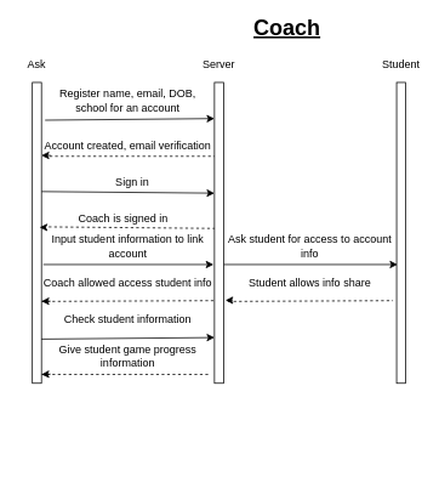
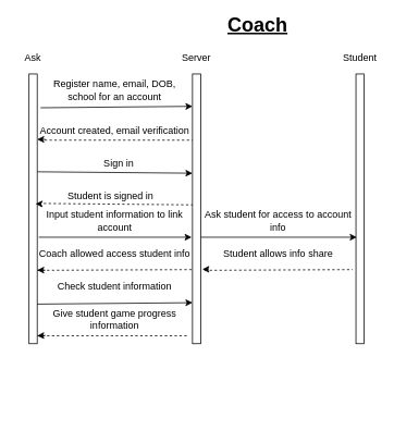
  <mxCell id="0" />
  <mxCell id="1" parent="0" />
  <mxCell id="2" value="" style="endArrow=classic;html=1;exitX=1.4;exitY=0.047;exitDx=0;exitDy=0;exitPerimeter=0;entryX=0;entryY=0.045;entryDx=0;entryDy=0;entryPerimeter=0;" parent="1" edge="1"><mxGeometry width="50" height="50" relative="1" as="geometry"><mxPoint x="49" y="131.36" as="sourcePoint" /><mxPoint x="235" y="129.6" as="targetPoint" /></mxGeometry></mxCell>
  <mxCell id="3" value="Ask" style="text;html=1;strokeColor=none;fillColor=none;align=center;verticalAlign=middle;whiteSpace=wrap;rounded=0;" parent="1" vertex="1"><mxGeometry x="20" y="60" width="40" height="20" as="geometry" /></mxCell>
  <mxCell id="4" value="Server" style="text;html=1;strokeColor=none;fillColor=none;align=center;verticalAlign=middle;whiteSpace=wrap;rounded=0;" parent="1" vertex="1"><mxGeometry x="220" y="60" width="40" height="20" as="geometry" /></mxCell>
  <mxCell id="5" value="Register name, email, DOB, school for an account" style="text;html=1;strokeColor=none;fillColor=none;align=center;verticalAlign=middle;whiteSpace=wrap;rounded=0;" parent="1" vertex="1"><mxGeometry x="60" y="100" width="160" height="20" as="geometry" /></mxCell>
  <mxCell id="6" value="" style="endArrow=none;dashed=1;html=1;exitX=1.3;exitY=0.092;exitDx=0;exitDy=0;exitPerimeter=0;entryX=0;entryY=0.092;entryDx=0;entryDy=0;entryPerimeter=0;" parent="1" edge="1"><mxGeometry width="50" height="50" relative="1" as="geometry"><mxPoint x="48" y="170.96" as="sourcePoint" /><mxPoint x="235" y="170.96" as="targetPoint" /></mxGeometry></mxCell>
  <mxCell id="7" value="Account created, email verification" style="text;html=1;strokeColor=none;fillColor=none;align=center;verticalAlign=middle;whiteSpace=wrap;rounded=0;" parent="1" vertex="1"><mxGeometry x="40" y="150" width="200" height="20" as="geometry" /></mxCell>
  <mxCell id="8" value="" style="endArrow=classic;html=1;exitX=1;exitY=0.136;exitDx=0;exitDy=0;exitPerimeter=0;entryX=0;entryY=0.138;entryDx=0;entryDy=0;entryPerimeter=0;" parent="1" edge="1"><mxGeometry width="50" height="50" relative="1" as="geometry"><mxPoint x="45" y="209.68" as="sourcePoint" /><mxPoint x="235" y="211.44" as="targetPoint" /></mxGeometry></mxCell>
  <mxCell id="9" value="Sign in" style="text;html=1;strokeColor=none;fillColor=none;align=center;verticalAlign=middle;whiteSpace=wrap;rounded=0;" parent="1" vertex="1"><mxGeometry x="125" y="190" width="40" height="20" as="geometry" /></mxCell>
  <mxCell id="10" value="" style="endArrow=none;dashed=1;html=1;exitX=1.2;exitY=0.18;exitDx=0;exitDy=0;exitPerimeter=0;entryX=0.2;entryY=0.182;entryDx=0;entryDy=0;entryPerimeter=0;" parent="1" edge="1"><mxGeometry width="50" height="50" relative="1" as="geometry"><mxPoint x="47" y="248.4" as="sourcePoint" /><mxPoint x="237" y="250.16" as="targetPoint" /></mxGeometry></mxCell>
- <mxCell id="11" value="Coach is signed in" style="text;html=1;strokeColor=none;fillColor=none;align=center;verticalAlign=middle;whiteSpace=wrap;rounded=0;" parent="1" vertex="1"><mxGeometry x="35" y="230" width="200" height="20" as="geometry" /></mxCell>
+ <mxCell id="11" value="Student is signed in" style="text;html=1;strokeColor=none;fillColor=none;align=center;verticalAlign=middle;whiteSpace=wrap;rounded=0;" parent="1" vertex="1"><mxGeometry x="35" y="230" width="200" height="20" as="geometry" /></mxCell>
  <mxCell id="12" value="" style="endArrow=classic;html=1;exitX=1.2;exitY=0.227;exitDx=0;exitDy=0;exitPerimeter=0;entryX=-0.1;entryY=0.227;entryDx=0;entryDy=0;entryPerimeter=0;" parent="1" edge="1"><mxGeometry width="50" height="50" relative="1" as="geometry"><mxPoint x="47" y="289.76" as="sourcePoint" /><mxPoint x="234" y="289.76" as="targetPoint" /></mxGeometry></mxCell>
  <mxCell id="13" value="" style="endArrow=none;dashed=1;html=1;exitX=1;exitY=0.273;exitDx=0;exitDy=0;exitPerimeter=0;entryX=0;entryY=0.272;entryDx=0;entryDy=0;entryPerimeter=0;" parent="1" edge="1"><mxGeometry width="50" height="50" relative="1" as="geometry"><mxPoint x="45" y="330.24" as="sourcePoint" /><mxPoint x="235" y="329.36" as="targetPoint" /></mxGeometry></mxCell>
  <mxCell id="14" value="Input student information to link account" style="text;html=1;strokeColor=none;fillColor=none;align=center;verticalAlign=middle;whiteSpace=wrap;rounded=0;" parent="1" vertex="1"><mxGeometry x="40" y="260" width="200" height="20" as="geometry" /></mxCell>
  <mxCell id="15" value="" style="endArrow=classic;html=1;exitX=1;exitY=0.227;exitDx=0;exitDy=0;exitPerimeter=0;entryX=0.1;entryY=0.227;entryDx=0;entryDy=0;entryPerimeter=0;" parent="1" edge="1"><mxGeometry width="50" height="50" relative="1" as="geometry"><mxPoint x="245" y="289.76" as="sourcePoint" /><mxPoint x="436" y="289.76" as="targetPoint" /></mxGeometry></mxCell>
  <mxCell id="16" value="Ask student for access to account info" style="text;html=1;strokeColor=none;fillColor=none;align=center;verticalAlign=middle;whiteSpace=wrap;rounded=0;" parent="1" vertex="1"><mxGeometry x="245" y="260" width="190" height="20" as="geometry" /></mxCell>
  <mxCell id="17" value="" style="endArrow=none;dashed=1;html=1;exitX=1.5;exitY=0.273;exitDx=0;exitDy=0;exitPerimeter=0;entryX=-0.4;entryY=0.272;entryDx=0;entryDy=0;entryPerimeter=0;" parent="1" edge="1"><mxGeometry width="50" height="50" relative="1" as="geometry"><mxPoint x="250" y="330.24" as="sourcePoint" /><mxPoint x="431" y="329.36" as="targetPoint" /></mxGeometry></mxCell>
  <mxCell id="18" value="Student allows info share" style="text;html=1;strokeColor=none;fillColor=none;align=center;verticalAlign=middle;whiteSpace=wrap;rounded=0;" parent="1" vertex="1"><mxGeometry x="245" y="300" width="190" height="20" as="geometry" /></mxCell>
  <mxCell id="19" value="" style="endArrow=none;dashed=1;html=1;exitX=1;exitY=0.364;exitDx=0;exitDy=0;exitPerimeter=0;entryX=-0.4;entryY=0.364;entryDx=0;entryDy=0;entryPerimeter=0;" parent="1" edge="1"><mxGeometry width="50" height="50" relative="1" as="geometry"><mxPoint x="45" y="410.32" as="sourcePoint" /><mxPoint x="231" y="410.32" as="targetPoint" /></mxGeometry></mxCell>
  <mxCell id="20" value="" style="endArrow=classic;html=1;exitX=0.9;exitY=0.32;exitDx=0;exitDy=0;exitPerimeter=0;entryX=0;entryY=0.318;entryDx=0;entryDy=0;entryPerimeter=0;" parent="1" edge="1"><mxGeometry width="50" height="50" relative="1" as="geometry"><mxPoint x="44" y="371.6" as="sourcePoint" /><mxPoint x="235" y="369.84" as="targetPoint" /></mxGeometry></mxCell>
  <mxCell id="21" value="Coach allowed access student info" style="text;html=1;strokeColor=none;fillColor=none;align=center;verticalAlign=middle;whiteSpace=wrap;rounded=0;" parent="1" vertex="1"><mxGeometry x="45" y="300" width="190" height="20" as="geometry" /></mxCell>
  <mxCell id="22" value="Student" style="text;html=1;strokeColor=none;fillColor=none;align=center;verticalAlign=middle;whiteSpace=wrap;rounded=0;" parent="1" vertex="1"><mxGeometry x="420" y="60" width="40" height="20" as="geometry" /></mxCell>
  <mxCell id="23" value="Check student information" style="text;html=1;strokeColor=none;fillColor=none;align=center;verticalAlign=middle;whiteSpace=wrap;rounded=0;" parent="1" vertex="1"><mxGeometry x="45" y="340" width="190" height="20" as="geometry" /></mxCell>
  <mxCell id="24" value="Give student game progress information" style="text;html=1;strokeColor=none;fillColor=none;align=center;verticalAlign=middle;whiteSpace=wrap;rounded=0;" parent="1" vertex="1"><mxGeometry x="40" y="380" width="200" height="20" as="geometry" /></mxCell>
  <mxCell id="25" value="" style="endArrow=classic;html=1;" parent="1" edge="1"><mxGeometry width="50" height="50" relative="1" as="geometry"><mxPoint x="325" y="520" as="sourcePoint" /><mxPoint x="325" y="520" as="targetPoint" /><Array as="points"><mxPoint x="325" y="520" /></Array></mxGeometry></mxCell>
  <mxCell id="26" value="" style="endArrow=classic;html=1;entryX=1;entryY=0.364;entryDx=0;entryDy=0;entryPerimeter=0;" parent="1" edge="1"><mxGeometry width="50" height="50" relative="1" as="geometry"><mxPoint x="55" y="410" as="sourcePoint" /><mxPoint x="45" y="410.32" as="targetPoint" /></mxGeometry></mxCell>
  <mxCell id="27" value="" style="endArrow=classic;html=1;" parent="1" edge="1"><mxGeometry width="50" height="50" relative="1" as="geometry"><mxPoint x="55" y="330" as="sourcePoint" /><mxPoint x="45" y="330" as="targetPoint" /></mxGeometry></mxCell>
  <mxCell id="28" value="" style="rounded=0;whiteSpace=wrap;html=1;" parent="1" vertex="1"><mxGeometry x="35" y="90" width="10" height="330" as="geometry" /></mxCell>
  <mxCell id="29" value="" style="rounded=0;whiteSpace=wrap;html=1;" parent="1" vertex="1"><mxGeometry x="235" y="90" width="10" height="330" as="geometry" /></mxCell>
  <mxCell id="30" value="" style="rounded=0;whiteSpace=wrap;html=1;" parent="1" vertex="1"><mxGeometry x="435" y="90" width="10" height="330" as="geometry" /></mxCell>
  <mxCell id="31" value="" style="endArrow=classic;html=1;entryX=0.08;entryY=0.95;entryDx=0;entryDy=0;entryPerimeter=0;exitX=0.11;exitY=0.95;exitDx=0;exitDy=0;exitPerimeter=0;" parent="1" edge="1"><mxGeometry width="50" height="50" relative="1" as="geometry"><mxPoint x="49" y="249" as="sourcePoint" /><mxPoint x="43" y="249" as="targetPoint" /></mxGeometry></mxCell>
  <mxCell id="32" value="" style="endArrow=classic;html=1;entryX=1.2;entryY=0.724;entryDx=0;entryDy=0;entryPerimeter=0;" parent="1" target="29" edge="1"><mxGeometry width="50" height="50" relative="1" as="geometry"><mxPoint x="255" y="329" as="sourcePoint" /><mxPoint x="325" y="520" as="targetPoint" /></mxGeometry></mxCell>
  <mxCell id="33" value="" style="endArrow=classic;html=1;entryX=0.035;entryY=1;entryDx=0;entryDy=0;entryPerimeter=0;" parent="1" edge="1"><mxGeometry width="50" height="50" relative="1" as="geometry"><mxPoint x="55" y="170" as="sourcePoint" /><mxPoint x="45" y="170" as="targetPoint" /></mxGeometry></mxCell>
  <mxCell id="34" value="&lt;font style=&quot;font-size: 24px&quot;&gt;&lt;b&gt;&lt;u&gt;Coach&lt;/u&gt;&lt;/b&gt;&lt;/font&gt;" style="text;html=1;strokeColor=none;fillColor=none;align=center;verticalAlign=middle;whiteSpace=wrap;rounded=0;" vertex="1" parent="1"><mxGeometry x="295" y="20" width="40" height="20" as="geometry" /></mxCell>
